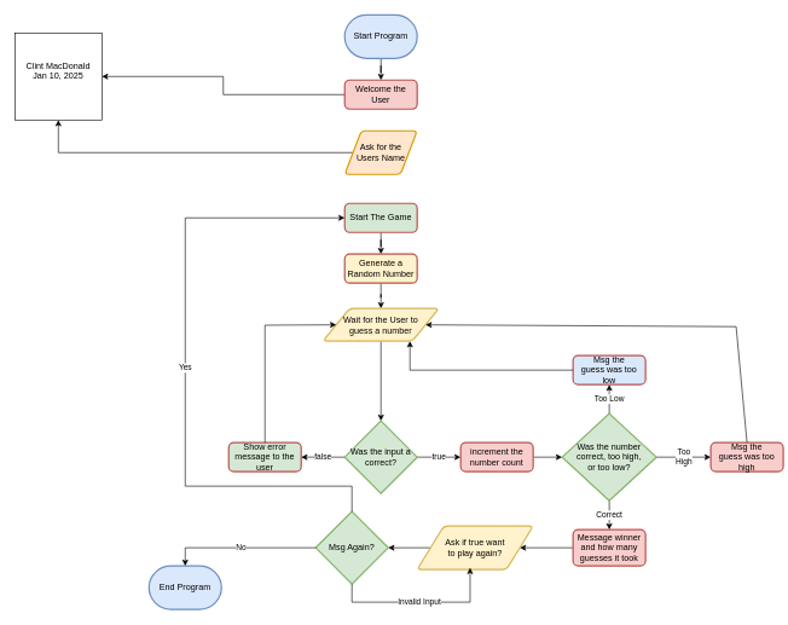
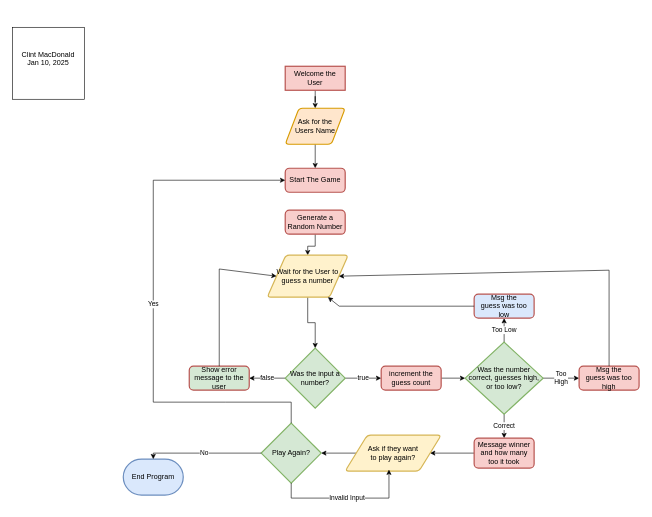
  <mxCell id="0" />
  <mxCell id="1" parent="0" />
- <mxCell id="2" value="End Program" style="strokeWidth=2;html=1;shape=mxgraph.flowchart.terminator;whiteSpace=wrap;fillColor=#dae8fc;strokeColor=#6c8ebf;" vertex="1" parent="1"><mxGeometry x="205" y="780" width="100" height="60" as="geometry" /></mxCell>
- <mxCell id="3" value="" style="edgeStyle=orthogonalEdgeStyle;rounded=0;orthogonalLoop=1;jettySize=auto;html=1;entryX=0.5;entryY=0;entryDx=0;entryDy=0;" edge="1" parent="1" source="4" target="6"><mxGeometry relative="1" as="geometry" /></mxCell>
- <mxCell id="4" value="Start Program" style="strokeWidth=2;html=1;shape=mxgraph.flowchart.terminator;whiteSpace=wrap;fillColor=#dae8fc;strokeColor=#6c8ebf;" vertex="1" parent="1"><mxGeometry x="475" y="20" width="100" height="60" as="geometry" /></mxCell>
- <mxCell id="5" value="" style="edgeStyle=orthogonalEdgeStyle;rounded=0;orthogonalLoop=1;jettySize=auto;html=1;" edge="1" parent="1" source="6" target="38"><mxGeometry relative="1" as="geometry" /></mxCell>
- <mxCell id="6" value="Welcome the User" style="rounded=1;whiteSpace=wrap;html=1;absoluteArcSize=1;arcSize=14;strokeWidth=2;fillColor=#f8cecc;strokeColor=#b85450;" vertex="1" parent="1"><mxGeometry x="475" y="110" width="100" height="40" as="geometry" /></mxCell>
- <mxCell id="7" value="" style="edgeStyle=orthogonalEdgeStyle;rounded=0;orthogonalLoop=1;jettySize=auto;html=1;" edge="1" parent="1" source="8" target="38"><mxGeometry relative="1" as="geometry" /></mxCell>
+ <mxCell id="2" value="End Program" style="strokeWidth=2;html=1;shape=mxgraph.flowchart.terminator;whiteSpace=wrap;fillColor=#dae8fc;strokeColor=#6c8ebf;" vertex="1" parent="1"><mxGeometry x="205" y="765" width="100" height="60" as="geometry" /></mxCell>
+ <mxCell id="5" value="" style="edgeStyle=orthogonalEdgeStyle;rounded=0;orthogonalLoop=1;jettySize=auto;html=1;" edge="1" parent="1" source="6" target="8"><mxGeometry relative="1" as="geometry" /></mxCell>
+ <mxCell id="6" value="Welcome the User" style="whiteSpace=wrap;html=1;absoluteArcSize=1;arcSize=14;strokeWidth=2;fillColor=#f8cecc;strokeColor=#b85450;rounded=0;" vertex="1" parent="1"><mxGeometry x="475" y="110" width="100" height="40" as="geometry" /></mxCell>
+ <mxCell id="7" value="" style="edgeStyle=orthogonalEdgeStyle;rounded=0;orthogonalLoop=1;jettySize=auto;html=1;" edge="1" parent="1" source="8" target="10"><mxGeometry relative="1" as="geometry" /></mxCell>
  <mxCell id="8" value="Ask for the&lt;div&gt;Users Name&lt;/div&gt;" style="shape=parallelogram;html=1;strokeWidth=2;perimeter=parallelogramPerimeter;whiteSpace=wrap;rounded=1;arcSize=12;size=0.23;fillColor=#ffe6cc;strokeColor=#d79b00;" vertex="1" parent="1"><mxGeometry x="475" y="180" width="100" height="60" as="geometry" /></mxCell>
- <mxCell id="9" value="" style="edgeStyle=orthogonalEdgeStyle;rounded=0;orthogonalLoop=1;jettySize=auto;html=1;" edge="1" parent="1" source="10" target="12"><mxGeometry relative="1" as="geometry" /></mxCell>
- <mxCell id="10" value="Start The Game" style="rounded=1;whiteSpace=wrap;html=1;absoluteArcSize=1;arcSize=14;strokeWidth=2;fillColor=#d5e8d4;strokeColor=#b85450;" vertex="1" parent="1"><mxGeometry x="475" y="280" width="100" height="40" as="geometry" /></mxCell>
+ <mxCell id="10" value="Start The Game" style="rounded=1;whiteSpace=wrap;html=1;absoluteArcSize=1;arcSize=14;strokeWidth=2;fillColor=#f8cecc;strokeColor=#b85450;" vertex="1" parent="1"><mxGeometry x="475" y="280" width="100" height="40" as="geometry" /></mxCell>
  <mxCell id="11" value="" style="edgeStyle=orthogonalEdgeStyle;rounded=0;orthogonalLoop=1;jettySize=auto;html=1;" edge="1" parent="1" source="12" target="14"><mxGeometry relative="1" as="geometry" /></mxCell>
- <mxCell id="12" value="Generate a Random Number" style="rounded=1;whiteSpace=wrap;html=1;absoluteArcSize=1;arcSize=14;strokeWidth=2;fillColor=#fff2cc;strokeColor=#b85450;" vertex="1" parent="1"><mxGeometry x="475" y="350" width="100" height="40" as="geometry" /></mxCell>
+ <mxCell id="12" value="Generate a Random Number" style="rounded=1;whiteSpace=wrap;html=1;absoluteArcSize=1;arcSize=14;strokeWidth=2;fillColor=#f8cecc;strokeColor=#b85450;" vertex="1" parent="1"><mxGeometry x="475" y="350" width="100" height="40" as="geometry" /></mxCell>
  <mxCell id="13" value="" style="edgeStyle=orthogonalEdgeStyle;rounded=0;orthogonalLoop=1;jettySize=auto;html=1;" edge="1" parent="1" source="14" target="17"><mxGeometry relative="1" as="geometry" /></mxCell>
- <mxCell id="14" value="Wait for the User to&lt;div&gt;guess a number&lt;/div&gt;" style="shape=parallelogram;html=1;strokeWidth=2;perimeter=parallelogramPerimeter;whiteSpace=wrap;rounded=1;arcSize=12;size=0.23;fillColor=#fff2cc;strokeColor=#d6b656;" vertex="1" parent="1"><mxGeometry x="445" y="425" width="160" height="45" as="geometry" /></mxCell>
+ <mxCell id="14" value="Wait for the User to&lt;div&gt;guess a number&lt;/div&gt;" style="shape=parallelogram;html=1;strokeWidth=2;perimeter=parallelogramPerimeter;whiteSpace=wrap;rounded=1;arcSize=12;size=0.23;fillColor=#fff2cc;strokeColor=#d6b656;" vertex="1" parent="1"><mxGeometry x="445" y="425" width="135" height="70" as="geometry" /></mxCell>
  <mxCell id="15" value="false" style="edgeStyle=orthogonalEdgeStyle;rounded=0;orthogonalLoop=1;jettySize=auto;html=1;" edge="1" parent="1" source="17" target="18"><mxGeometry relative="1" as="geometry"><Array as="points"><mxPoint x="445" y="630" /><mxPoint x="445" y="630" /></Array></mxGeometry></mxCell>
  <mxCell id="16" value="true" style="edgeStyle=orthogonalEdgeStyle;rounded=0;orthogonalLoop=1;jettySize=auto;html=1;" edge="1" parent="1" source="17" target="21"><mxGeometry relative="1" as="geometry" /></mxCell>
- <mxCell id="17" value="Was the input a correct?" style="strokeWidth=2;html=1;shape=mxgraph.flowchart.decision;whiteSpace=wrap;fillColor=#d5e8d4;strokeColor=#82b366;" vertex="1" parent="1"><mxGeometry x="475" y="580" width="100" height="100" as="geometry" /></mxCell>
+ <mxCell id="17" value="Was the input a number?" style="strokeWidth=2;html=1;shape=mxgraph.flowchart.decision;whiteSpace=wrap;fillColor=#d5e8d4;strokeColor=#82b366;" vertex="1" parent="1"><mxGeometry x="475" y="580" width="100" height="100" as="geometry" /></mxCell>
  <mxCell id="18" value="Show error message to the user" style="rounded=1;whiteSpace=wrap;html=1;absoluteArcSize=1;arcSize=14;strokeWidth=2;fillColor=#d5e8d4;strokeColor=#b85450;" vertex="1" parent="1"><mxGeometry x="315" y="610" width="100" height="40" as="geometry" /></mxCell>
  <mxCell id="19" value="" style="endArrow=classic;html=1;rounded=0;exitX=0.5;exitY=0;exitDx=0;exitDy=0;entryX=0;entryY=0.5;entryDx=0;entryDy=0;" edge="1" parent="1" source="18" target="14"><mxGeometry width="50" height="50" relative="1" as="geometry"><mxPoint x="340" y="480" as="sourcePoint" /><mxPoint x="390" y="430" as="targetPoint" /><Array as="points"><mxPoint x="365" y="448" /></Array></mxGeometry></mxCell>
  <mxCell id="20" value="" style="edgeStyle=orthogonalEdgeStyle;rounded=0;orthogonalLoop=1;jettySize=auto;html=1;" edge="1" parent="1" source="21" target="25"><mxGeometry relative="1" as="geometry" /></mxCell>
- <mxCell id="21" value="increment the number count" style="rounded=1;whiteSpace=wrap;html=1;absoluteArcSize=1;arcSize=14;strokeWidth=2;fillColor=#f8cecc;strokeColor=#b85450;" vertex="1" parent="1"><mxGeometry x="635" y="610" width="100" height="40" as="geometry" /></mxCell>
+ <mxCell id="21" value="increment the guess count" style="rounded=1;whiteSpace=wrap;html=1;absoluteArcSize=1;arcSize=14;strokeWidth=2;fillColor=#f8cecc;strokeColor=#b85450;" vertex="1" parent="1"><mxGeometry x="635" y="610" width="100" height="40" as="geometry" /></mxCell>
  <mxCell id="22" value="Too Low" style="edgeStyle=orthogonalEdgeStyle;rounded=0;orthogonalLoop=1;jettySize=auto;html=1;" edge="1" parent="1" source="25" target="26"><mxGeometry relative="1" as="geometry" /></mxCell>
  <mxCell id="23" value="Too&lt;div&gt;High&lt;/div&gt;" style="edgeStyle=orthogonalEdgeStyle;rounded=0;orthogonalLoop=1;jettySize=auto;html=1;" edge="1" parent="1" source="25" target="28"><mxGeometry relative="1" as="geometry" /></mxCell>
  <mxCell id="24" value="Correct" style="edgeStyle=orthogonalEdgeStyle;rounded=0;orthogonalLoop=1;jettySize=auto;html=1;" edge="1" parent="1" source="25" target="31"><mxGeometry relative="1" as="geometry" /></mxCell>
- <mxCell id="25" value="Was the number correct, too high,&lt;div&gt;or too low?&lt;/div&gt;" style="strokeWidth=2;html=1;shape=mxgraph.flowchart.decision;whiteSpace=wrap;fillColor=#d5e8d4;strokeColor=#82b366;" vertex="1" parent="1"><mxGeometry x="775" y="570" width="130" height="120" as="geometry" /></mxCell>
+ <mxCell id="25" value="Was the number correct, guesses high,&lt;div&gt;or too low?&lt;/div&gt;" style="strokeWidth=2;html=1;shape=mxgraph.flowchart.decision;whiteSpace=wrap;fillColor=#d5e8d4;strokeColor=#82b366;" vertex="1" parent="1"><mxGeometry x="775" y="570" width="130" height="120" as="geometry" /></mxCell>
  <mxCell id="26" value="Msg the guess&amp;nbsp;&lt;span style=&quot;background-color: transparent; color: light-dark(rgb(0, 0, 0), rgb(255, 255, 255));&quot;&gt;was too low&lt;/span&gt;" style="rounded=1;whiteSpace=wrap;html=1;absoluteArcSize=1;arcSize=14;strokeWidth=2;fillColor=#dae8fc;strokeColor=#b85450;" vertex="1" parent="1"><mxGeometry x="790" y="490" width="100" height="40" as="geometry" /></mxCell>
  <mxCell id="27" value="" style="endArrow=classic;html=1;rounded=0;exitX=0;exitY=0.5;exitDx=0;exitDy=0;entryX=0.75;entryY=1;entryDx=0;entryDy=0;" edge="1" parent="1" source="26" target="14"><mxGeometry width="50" height="50" relative="1" as="geometry"><mxPoint x="545" y="540" as="sourcePoint" /><mxPoint x="595" y="490" as="targetPoint" /><Array as="points"><mxPoint x="565" y="510" /></Array></mxGeometry></mxCell>
- <mxCell id="28" value="Msg the guess&amp;nbsp;&lt;span style=&quot;background-color: transparent; color: light-dark(rgb(0, 0, 0), rgb(255, 255, 255));&quot;&gt;was too high&lt;/span&gt;" style="rounded=1;whiteSpace=wrap;html=1;absoluteArcSize=1;arcSize=14;strokeWidth=2;fillColor=#f8cecc;strokeColor=#b85450;" vertex="1" parent="1"><mxGeometry x="980" y="610" width="100" height="40" as="geometry" /></mxCell>
+ <mxCell id="28" value="Msg the guess&amp;nbsp;&lt;span style=&quot;background-color: transparent; color: light-dark(rgb(0, 0, 0), rgb(255, 255, 255));&quot;&gt;was too high&lt;/span&gt;" style="rounded=1;whiteSpace=wrap;html=1;absoluteArcSize=1;arcSize=14;strokeWidth=2;fillColor=#f8cecc;strokeColor=#b85450;" vertex="1" parent="1"><mxGeometry x="965" y="610" width="100" height="40" as="geometry" /></mxCell>
  <mxCell id="29" value="" style="endArrow=classic;html=1;rounded=0;exitX=0.5;exitY=0;exitDx=0;exitDy=0;entryX=1;entryY=0.5;entryDx=0;entryDy=0;" edge="1" parent="1" source="28" target="14"><mxGeometry width="50" height="50" relative="1" as="geometry"><mxPoint x="1030" y="390" as="sourcePoint" /><mxPoint x="805" y="350" as="targetPoint" /><Array as="points"><mxPoint x="1015" y="450" /></Array></mxGeometry></mxCell>
  <mxCell id="30" value="" style="edgeStyle=orthogonalEdgeStyle;rounded=0;orthogonalLoop=1;jettySize=auto;html=1;" edge="1" parent="1" source="31" target="33"><mxGeometry relative="1" as="geometry" /></mxCell>
- <mxCell id="31" value="Message winner&lt;div&gt;and how many guesses it took&lt;/div&gt;" style="rounded=1;whiteSpace=wrap;html=1;absoluteArcSize=1;arcSize=14;strokeWidth=2;fillColor=#f8cecc;strokeColor=#b85450;" vertex="1" parent="1"><mxGeometry x="790" y="730" width="100" height="50" as="geometry" /></mxCell>
+ <mxCell id="31" value="Message winner&lt;div&gt;and how many too it took&lt;/div&gt;" style="rounded=1;whiteSpace=wrap;html=1;absoluteArcSize=1;arcSize=14;strokeWidth=2;fillColor=#f8cecc;strokeColor=#b85450;" vertex="1" parent="1"><mxGeometry x="790" y="730" width="100" height="50" as="geometry" /></mxCell>
  <mxCell id="32" value="" style="edgeStyle=orthogonalEdgeStyle;rounded=0;orthogonalLoop=1;jettySize=auto;html=1;" edge="1" parent="1" source="33" target="34"><mxGeometry relative="1" as="geometry" /></mxCell>
- <mxCell id="33" value="Ask if true want&lt;div&gt;to play again?&lt;/div&gt;" style="shape=parallelogram;html=1;strokeWidth=2;perimeter=parallelogramPerimeter;whiteSpace=wrap;rounded=1;arcSize=12;size=0.23;fillColor=#fff2cc;strokeColor=#d6b656;" vertex="1" parent="1"><mxGeometry x="575" y="725" width="160" height="60" as="geometry" /></mxCell>
- <mxCell id="34" value="Msg Again?" style="strokeWidth=2;html=1;shape=mxgraph.flowchart.decision;whiteSpace=wrap;fillColor=#d5e8d4;strokeColor=#82b366;" vertex="1" parent="1"><mxGeometry x="435" y="705" width="100" height="100" as="geometry" /></mxCell>
+ <mxCell id="33" value="Ask if they want&lt;div&gt;to play again?&lt;/div&gt;" style="shape=parallelogram;html=1;strokeWidth=2;perimeter=parallelogramPerimeter;whiteSpace=wrap;rounded=1;arcSize=12;size=0.23;fillColor=#fff2cc;strokeColor=#d6b656;" vertex="1" parent="1"><mxGeometry x="575" y="725" width="160" height="60" as="geometry" /></mxCell>
+ <mxCell id="34" value="Play Again?" style="strokeWidth=2;html=1;shape=mxgraph.flowchart.decision;whiteSpace=wrap;fillColor=#d5e8d4;strokeColor=#82b366;" vertex="1" parent="1"><mxGeometry x="435" y="705" width="100" height="100" as="geometry" /></mxCell>
  <mxCell id="35" value="No" style="endArrow=classic;html=1;rounded=0;exitX=0;exitY=0.5;exitDx=0;exitDy=0;entryX=0.5;entryY=0;entryDx=0;entryDy=0;exitPerimeter=0;entryPerimeter=0;" edge="1" parent="1" source="34" target="2"><mxGeometry width="50" height="50" relative="1" as="geometry"><mxPoint x="475" y="700" as="sourcePoint" /><mxPoint x="250" y="660" as="targetPoint" /><Array as="points"><mxPoint x="255" y="755" /></Array></mxGeometry></mxCell>
  <mxCell id="36" value="Yes" style="endArrow=classic;html=1;rounded=0;exitX=0.5;exitY=0;exitDx=0;exitDy=0;entryX=0;entryY=0.5;entryDx=0;entryDy=0;exitPerimeter=0;" edge="1" parent="1" source="34" target="10"><mxGeometry width="50" height="50" relative="1" as="geometry"><mxPoint x="500" y="690" as="sourcePoint" /><mxPoint x="275" y="650" as="targetPoint" /><Array as="points"><mxPoint x="485" y="670" /><mxPoint x="375" y="670" /><mxPoint x="255" y="670" /><mxPoint x="255" y="300" /></Array></mxGeometry></mxCell>
  <mxCell id="37" value="Invalid Input" style="endArrow=classic;html=1;rounded=0;exitX=0.5;exitY=1;exitDx=0;exitDy=0;entryX=0.456;entryY=0.96;entryDx=0;entryDy=0;exitPerimeter=0;entryPerimeter=0;" edge="1" parent="1" source="34" target="33"><mxGeometry width="50" height="50" relative="1" as="geometry"><mxPoint x="800" y="520" as="sourcePoint" /><mxPoint x="575" y="480" as="targetPoint" /><Array as="points"><mxPoint x="485" y="830" /><mxPoint x="648" y="830" /></Array></mxGeometry></mxCell>
  <mxCell id="38" value="Clint MacDonald&lt;div&gt;Jan 10, 2025&lt;/div&gt;&lt;div&gt;&lt;br&gt;&lt;/div&gt;" style="whiteSpace=wrap;html=1;aspect=fixed;" vertex="1" parent="1"><mxGeometry x="20" y="45" width="120" height="120" as="geometry" /></mxCell>
